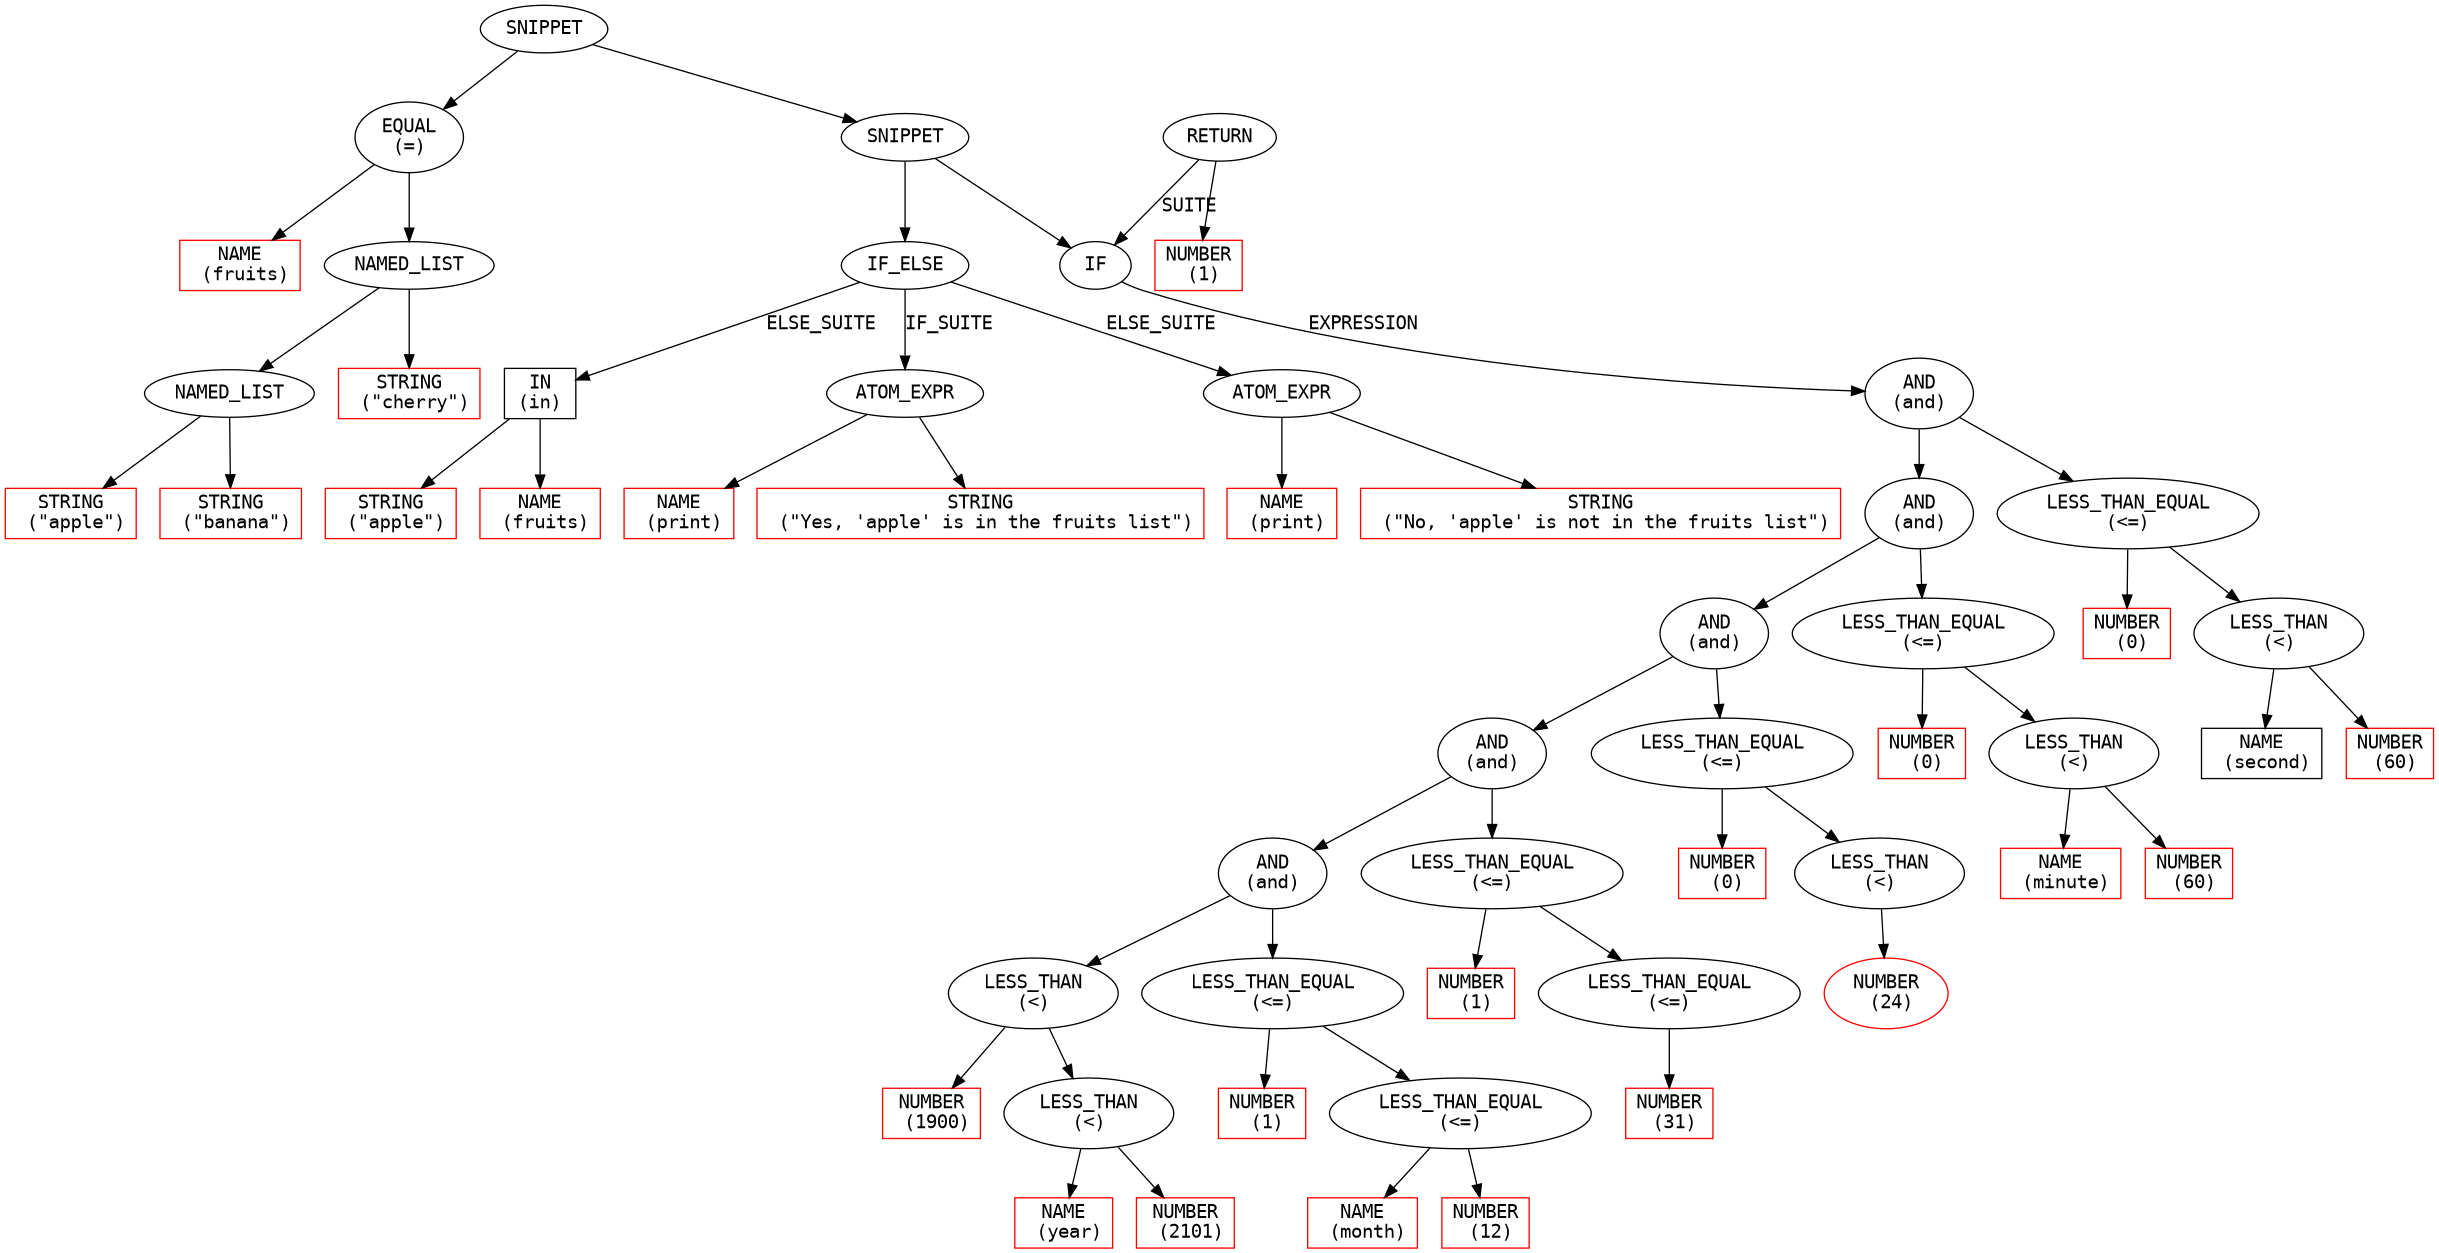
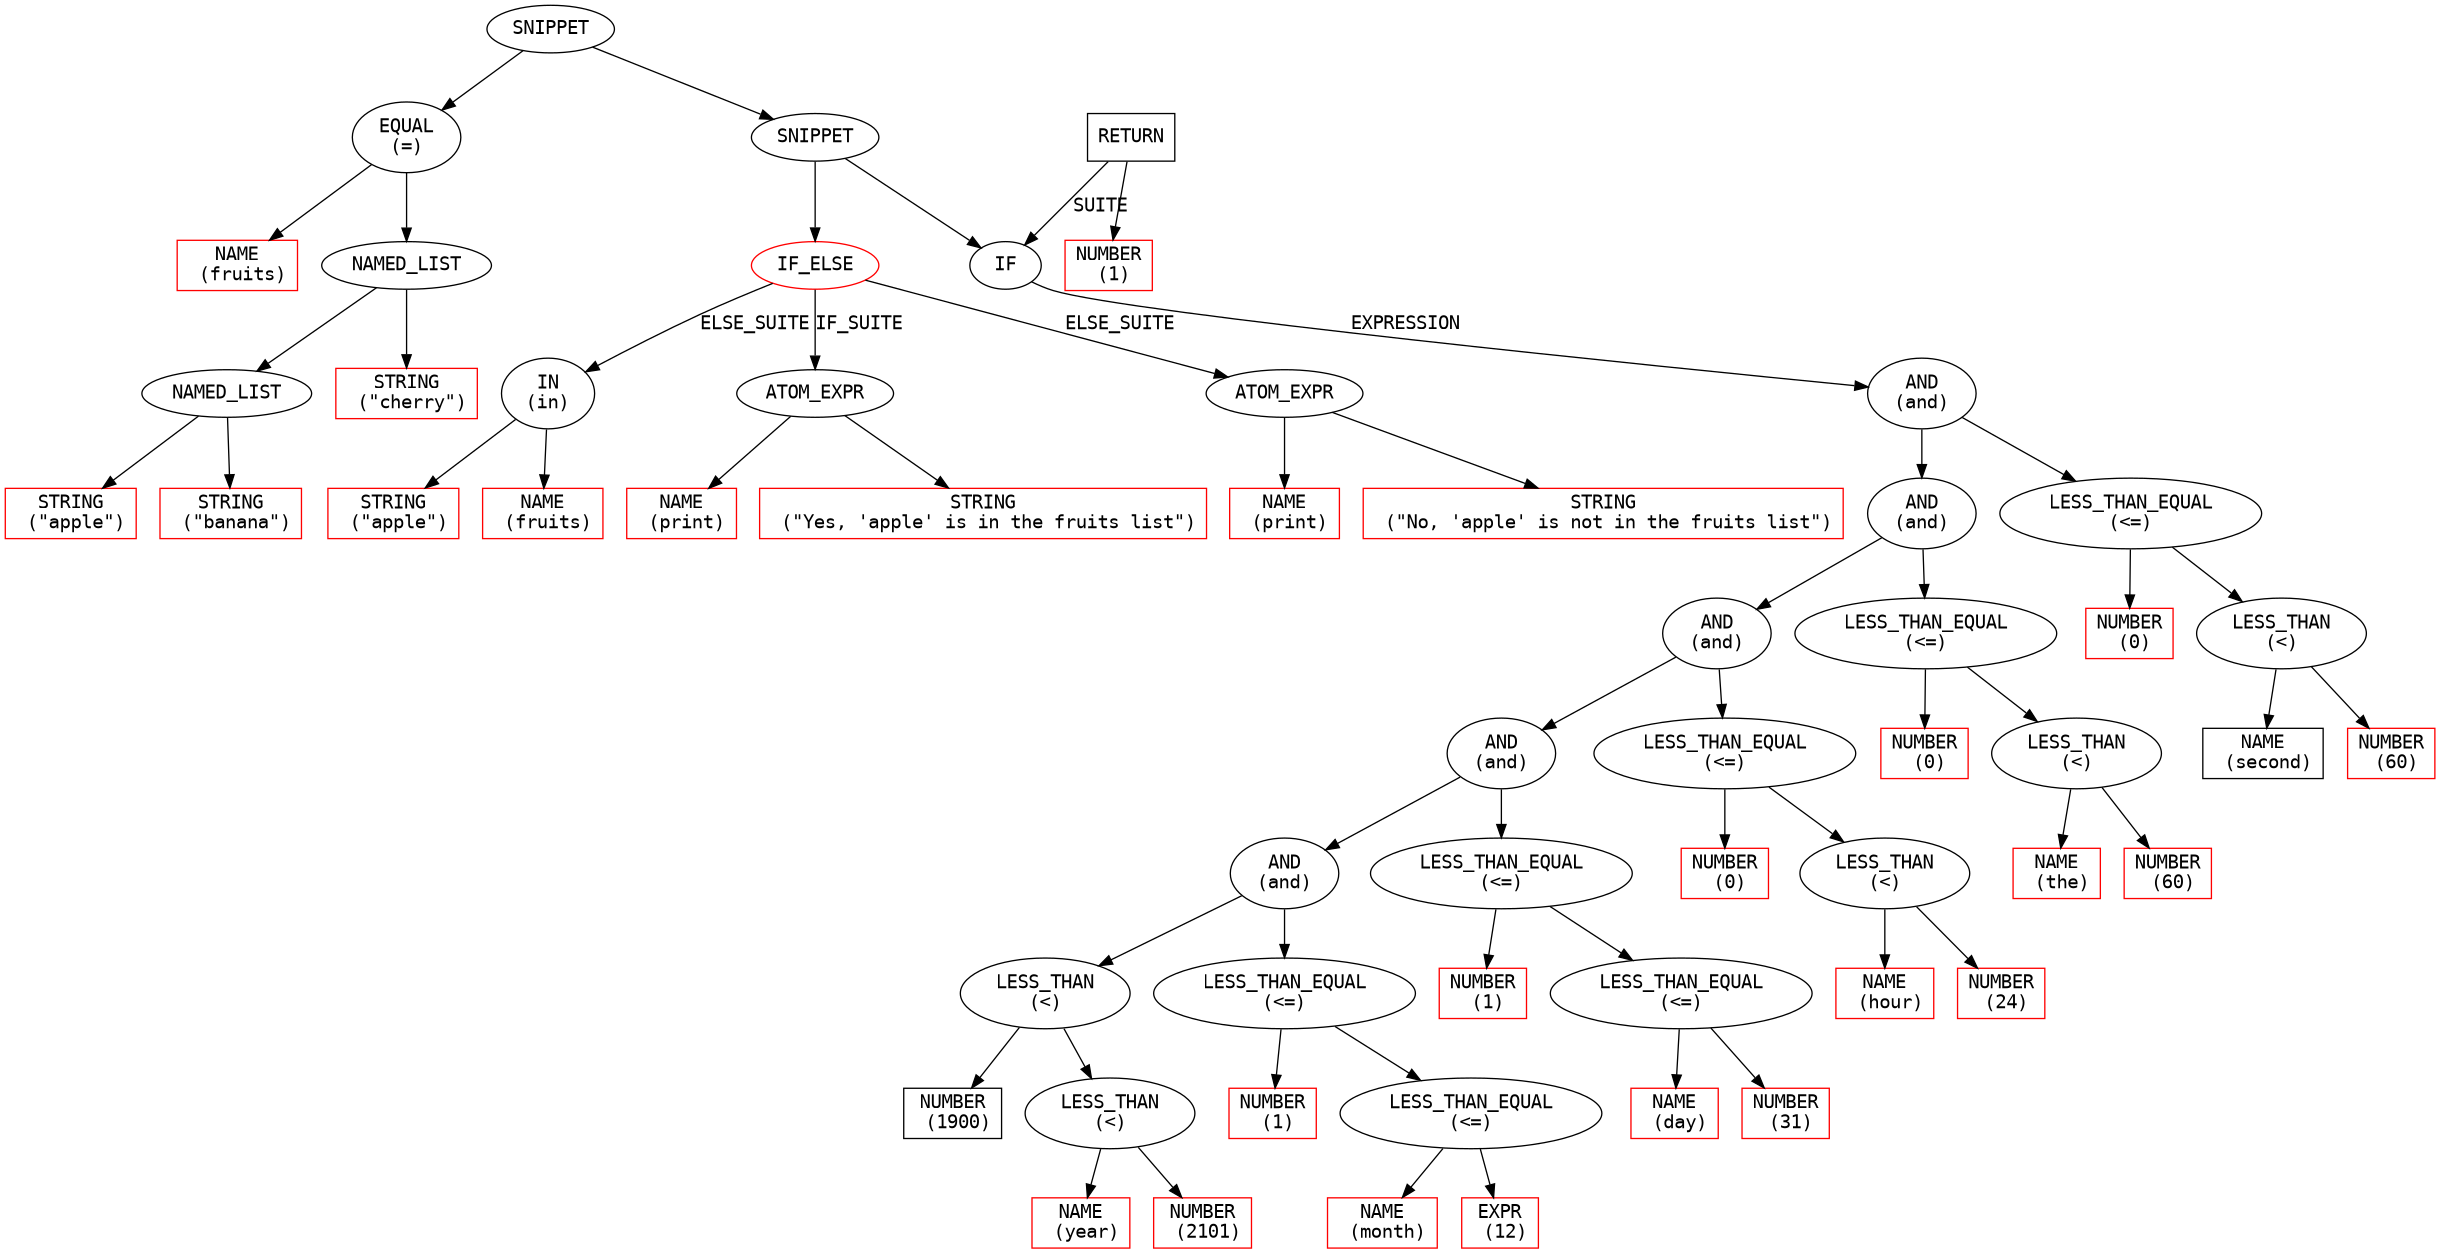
  digraph {
    fontname="DejaVu Sans Mono"
    ordering=out
    node [fontname="DejaVu Sans Mono" shape=box]
    edge [fontname="DejaVu Sans Mono"]
    n1 [color=red label="NAME\n (fruits)"]
    n2 [color=red label="STRING\n (\"apple\")"]
    n3 [color=red label="STRING\n (\"banana\")"]
    n4 [label=NAMED_LIST shape=""]
    n5 [color=red label="STRING\n (\"cherry\")"]
    n6 [label=NAMED_LIST shape=""]
    n7 [label="EQUAL\n(=)" shape=""]
    n8 [color=red label="STRING\n (\"apple\")"]
-   n9 [label="IN\n(in)"]
+   n9 [label="IN\n(in)" shape=""]
    n10 [color=red label="NAME\n (fruits)"]
    n11 [color=red label="NAME\n (print)"]
    n12 [color=red label="STRING\n (\"Yes, 'apple' is in the fruits list\")"]
    n13 [label=ATOM_EXPR shape=""]
    n14 [color=red label="NAME\n (print)"]
    n15 [color=red label="STRING\n (\"No, 'apple' is not in the fruits list\")"]
    n16 [label=ATOM_EXPR shape=""]
-   n17 [label=IF_ELSE shape=""]
-   n18 [color=red label="NUMBER\n (1900)"]
+   n17 [label=IF_ELSE color=red shape=""]
+   n18 [color=black label="NUMBER\n (1900)"]
    n19 [label="LESS_THAN\n(<)" shape=""]
    n20 [label="LESS_THAN\n(<)" shape=""]
    n21 [color=red label="NAME\n (year)"]
    n22 [color=red label="NUMBER\n (2101)"]
    n23 [color=red label="NUMBER\n (1)"]
    n24 [label="LESS_THAN_EQUAL\n(<=)" shape=""]
    n25 [label="LESS_THAN_EQUAL\n(<=)" shape=""]
    n26 [color=red label="NAME\n (month)"]
-   n27 [color=red label="NUMBER\n (12)"]
+   n27 [color=red label="EXPR\n (12)"]
    n28 [label="AND\n(and)" shape=""]
    n29 [color=red label="NUMBER\n (1)"]
    n30 [label="LESS_THAN_EQUAL\n(<=)" shape=""]
    n31 [label="LESS_THAN_EQUAL\n(<=)" shape=""]
+   n32 [color=red label="NAME\n (day)"]
    n33 [color=red label="NUMBER\n (31)"]
    n34 [label="AND\n(and)" shape=""]
    n35 [color=red label="NUMBER\n (0)"]
    n36 [label="LESS_THAN_EQUAL\n(<=)" shape=""]
    n37 [label="LESS_THAN\n(<)" shape=""]
-   n39 [color=red label="NUMBER\n (24)" shape=ellipse]
+   n38 [color=red label="NAME\n (hour)"]
+   n39 [color=red label="NUMBER\n (24)"]
    n40 [label="AND\n(and)" shape=""]
    n41 [color=red label="NUMBER\n (0)"]
    n42 [label="LESS_THAN_EQUAL\n(<=)" shape=""]
    n43 [label="LESS_THAN\n(<)" shape=""]
-   n44 [color=red label="NAME\n (minute)"]
+   n44 [color=red label="NAME\n (the)"]
    n45 [color=red label="NUMBER\n (60)"]
    n46 [label="AND\n(and)" shape=""]
    n47 [color=red label="NUMBER\n (0)"]
    n48 [label="LESS_THAN_EQUAL\n(<=)" shape=""]
    n49 [label="LESS_THAN\n(<)" shape=""]
    n50 [color=black label="NAME\n (second)"]
    n51 [color=red label="NUMBER\n (60)"]
    n52 [label="AND\n(and)" shape=""]
    n53 [color=red label="NUMBER\n (1)"]
-   n54 [label=RETURN shape=""]
+   n54 [label=RETURN]
    n55 [label=IF shape=""]
    n56 [label=SNIPPET shape=""]
    n57 [label=SNIPPET shape=""]
    n4 -> n2
    n4 -> n3
    n6 -> n4
    n6 -> n5
    n7 -> n1
    n7 -> n6
    n9 -> n8
    n9 -> n10
    n13 -> n11
    n13 -> n12
    n16 -> n14
    n16 -> n15
    n17 -> n9 [label=ELSE_SUITE]
    n17 -> n13 [label=IF_SUITE]
    n17 -> n16 [label=ELSE_SUITE]
    n19 -> n18
    n19 -> n20
    n20 -> n21
    n20 -> n22
    n24 -> n23
    n24 -> n25
    n25 -> n26
    n25 -> n27
    n28 -> n19
    n28 -> n24
    n30 -> n29
    n30 -> n31
+   n31 -> n32
    n31 -> n33
    n34 -> n28
    n34 -> n30
    n36 -> n35
    n36 -> n37
+   n37 -> n38
    n37 -> n39
    n40 -> n34
    n40 -> n36
    n42 -> n41
    n42 -> n43
    n43 -> n44
    n43 -> n45
    n46 -> n40
    n46 -> n42
    n48 -> n47
    n48 -> n49
    n49 -> n50
    n49 -> n51
    n52 -> n46
    n52 -> n48
    n54 -> n53
    n54 -> n55 [label=SUITE]
    n55 -> n52 [label=EXPRESSION]
    n56 -> n17
    n56 -> n55
    n57 -> n7
    n57 -> n56
  }
